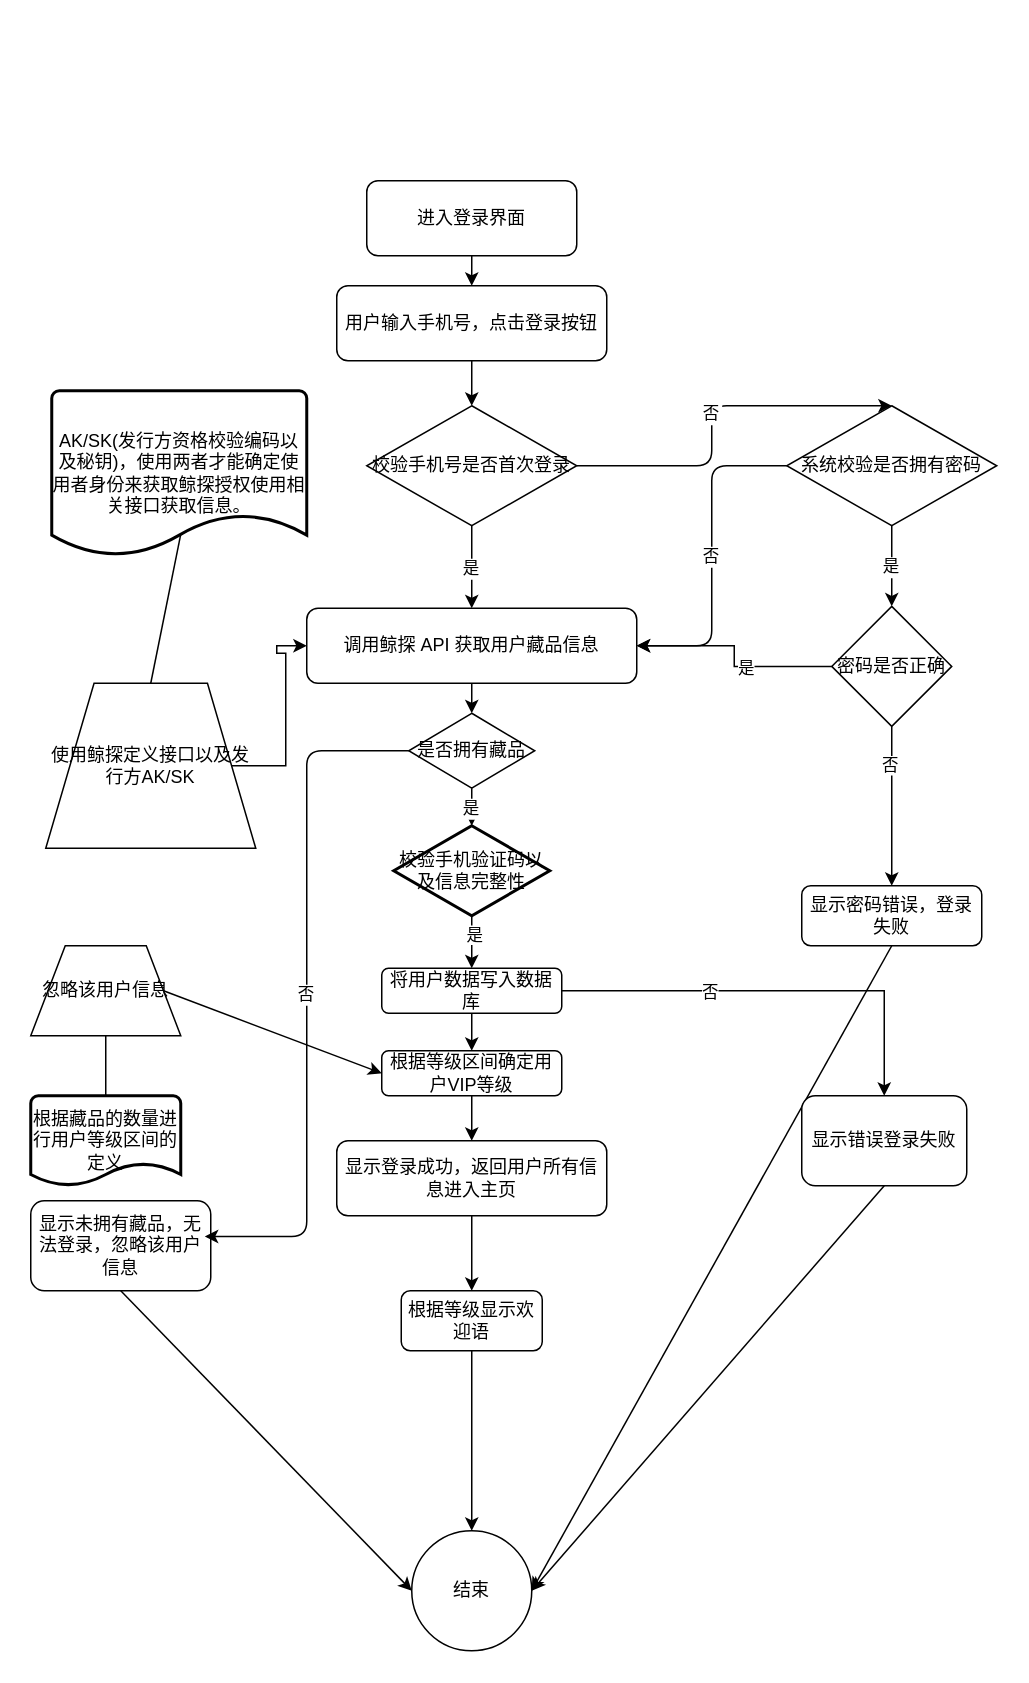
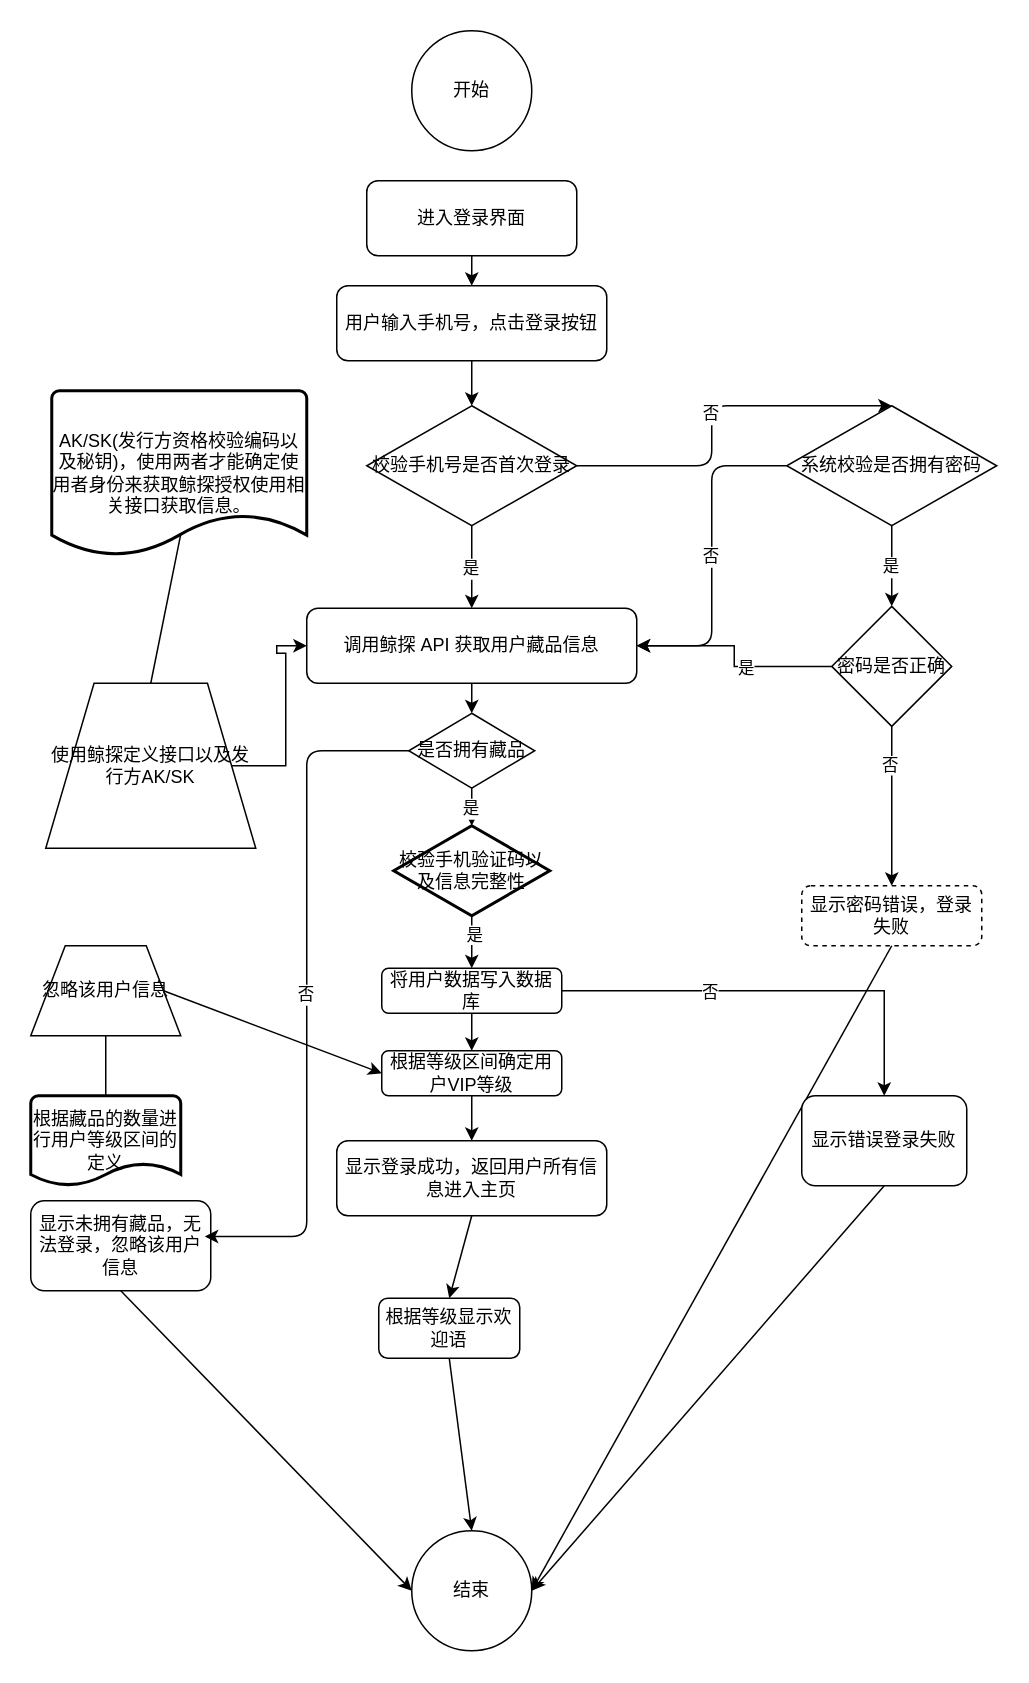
  <mxCell id="0" />
  <mxCell id="1" parent="0" />
+ <mxCell id="2" value="开始" style="ellipse;whiteSpace=wrap;html=1;" parent="1" vertex="1"><mxGeometry x="274" y="20" width="80" height="80" as="geometry" /></mxCell>
  <mxCell id="3" value="进入登录界面" style="rounded=1;whiteSpace=wrap;html=1;" parent="1" vertex="1"><mxGeometry x="244" y="120" width="140" height="50" as="geometry" /></mxCell>
  <mxCell id="4" value="用户输入手机号，点击登录按钮" style="rounded=1;whiteSpace=wrap;html=1;" parent="1" vertex="1"><mxGeometry x="224" y="190" width="180" height="50" as="geometry" /></mxCell>
  <mxCell id="5" value="校验手机号是否首次登录" style="rhombus;whiteSpace=wrap;html=1;" parent="1" vertex="1"><mxGeometry x="244" y="270" width="140" height="80" as="geometry" /></mxCell>
  <mxCell id="6" value="是" style="edgeStyle=elbowEdgeStyle;entryX=0.5;entryY=0;entryDx=0;entryDy=0;" parent="1" source="5" target="7" edge="1"><mxGeometry relative="1" as="geometry"><mxPoint x="314" y="390" as="targetPoint" /></mxGeometry></mxCell>
  <mxCell id="7" value="调用鲸探 API 获取用户藏品信息" style="rounded=1;whiteSpace=wrap;html=1;" parent="1" vertex="1"><mxGeometry x="204" y="405" width="220" height="50" as="geometry" /></mxCell>
  <mxCell id="8" value="显示登录成功，返回用户所有信息进入主页" style="rounded=1;whiteSpace=wrap;html=1;" parent="1" vertex="1"><mxGeometry x="224" y="760" width="180" height="50" as="geometry" /></mxCell>
  <mxCell id="9" value="否" style="edgeStyle=elbowEdgeStyle;entryX=0.5;entryY=0;entryDx=0;entryDy=0;exitX=1;exitY=0.5;exitDx=0;exitDy=0;" parent="1" source="5" target="10" edge="1"><mxGeometry relative="1" as="geometry"><Array as="points"><mxPoint x="474" y="270" /></Array></mxGeometry></mxCell>
  <mxCell id="10" value="系统校验是否拥有密码" style="rhombus;whiteSpace=wrap;html=1;" parent="1" vertex="1"><mxGeometry x="524" y="270" width="140" height="80" as="geometry" /></mxCell>
  <mxCell id="11" value="是" style="edgeStyle=elbowEdgeStyle;entryX=0.5;entryY=0;entryDx=0;entryDy=0;" parent="1" source="10" target="21" edge="1"><mxGeometry relative="1" as="geometry"><mxPoint x="584" y="440" as="targetPoint" /></mxGeometry></mxCell>
  <mxCell id="12" value="结束" style="ellipse;whiteSpace=wrap;html=1;" parent="1" vertex="1"><mxGeometry x="274" y="1020" width="80" height="80" as="geometry" /></mxCell>
  <mxCell id="13" value="否" style="edgeStyle=elbowEdgeStyle;entryX=1;entryY=0.5;entryDx=0;entryDy=0;" parent="1" source="10" target="7" edge="1"><mxGeometry relative="1" as="geometry"><mxPoint x="440" y="490" as="targetPoint" /></mxGeometry></mxCell>
  <mxCell id="14" parent="1" source="3" target="4" edge="1"><mxGeometry relative="1" as="geometry" /></mxCell>
  <mxCell id="15" parent="1" source="4" target="5" edge="1"><mxGeometry relative="1" as="geometry" /></mxCell>
  <mxCell id="16" style="exitX=0.5;exitY=1;exitDx=0;exitDy=0;entryX=0.5;entryY=0;entryDx=0;entryDy=0;" parent="1" source="36" target="12" edge="1"><mxGeometry relative="1" as="geometry"><mxPoint x="314" y="950" as="targetPoint" /></mxGeometry></mxCell>
  <mxCell id="17" style="edgeStyle=orthogonalEdgeStyle;rounded=0;orthogonalLoop=1;jettySize=auto;html=1;exitX=0;exitY=0.5;exitDx=0;exitDy=0;entryX=1;entryY=0.5;entryDx=0;entryDy=0;" parent="1" source="21" target="7" edge="1"><mxGeometry relative="1" as="geometry"><mxPoint x="460" y="495" as="targetPoint" /></mxGeometry></mxCell>
  <mxCell id="18" value="是" style="edgeLabel;html=1;align=center;verticalAlign=middle;resizable=0;points=[];" parent="17" vertex="1" connectable="0"><mxGeometry x="-0.191" y="1" relative="1" as="geometry"><mxPoint as="offset" /></mxGeometry></mxCell>
  <mxCell id="19" value="" style="edgeStyle=orthogonalEdgeStyle;rounded=0;orthogonalLoop=1;jettySize=auto;html=1;" parent="1" source="21" target="22" edge="1"><mxGeometry relative="1" as="geometry" /></mxCell>
  <mxCell id="20" value="否" style="edgeLabel;html=1;align=center;verticalAlign=middle;resizable=0;points=[];" parent="19" vertex="1" connectable="0"><mxGeometry x="-0.519" y="-2" relative="1" as="geometry"><mxPoint as="offset" /></mxGeometry></mxCell>
  <mxCell id="21" value="密码是否正确" style="rhombus;whiteSpace=wrap;html=1;" parent="1" vertex="1"><mxGeometry x="554" y="403.75" width="80" height="80" as="geometry" /></mxCell>
- <mxCell id="22" value="显示密码错误，登录失败" style="rounded=1;whiteSpace=wrap;html=1;" parent="1" vertex="1"><mxGeometry x="534" y="590" width="120" height="40" as="geometry" /></mxCell>
+ <mxCell id="22" value="显示密码错误，登录失败" style="rounded=1;whiteSpace=wrap;html=1;dashed=1;" parent="1" vertex="1"><mxGeometry x="534" y="590" width="120" height="40" as="geometry" /></mxCell>
  <mxCell id="23" style="exitX=0.5;exitY=1;exitDx=0;exitDy=0;entryX=1;entryY=0.5;entryDx=0;entryDy=0;" parent="1" source="22" target="12" edge="1"><mxGeometry relative="1" as="geometry"><mxPoint x="824" y="590" as="sourcePoint" /><mxPoint x="1054" y="650" as="targetPoint" /></mxGeometry></mxCell>
  <mxCell id="24" value="" style="edgeStyle=orthogonalEdgeStyle;rounded=0;orthogonalLoop=1;jettySize=auto;html=1;" parent="1" source="25" target="7" edge="1"><mxGeometry relative="1" as="geometry" /></mxCell>
  <mxCell id="25" value="使用鲸探定义接口以及发行方AK/SK" style="verticalLabelPosition=middle;verticalAlign=middle;html=1;shape=trapezoid;perimeter=trapezoidPerimeter;whiteSpace=wrap;size=0.23;arcSize=10;flipV=1;labelPosition=center;align=center;direction=west;" parent="1" vertex="1"><mxGeometry x="30" y="455" width="140" height="110" as="geometry" /></mxCell>
  <mxCell id="26" value="AK/SK(发行方资格校验编码以及秘钥)，使用两者才能确定使用者身份来获取鲸探授权使用相关接口获取信息。" style="strokeWidth=2;html=1;shape=mxgraph.flowchart.document2;whiteSpace=wrap;size=0.25;" parent="1" vertex="1"><mxGeometry x="34" y="260" width="170" height="110" as="geometry" /></mxCell>
  <mxCell id="27" value="" style="endArrow=none;html=1;rounded=0;exitX=0.5;exitY=1;exitDx=0;exitDy=0;entryX=0.506;entryY=0.869;entryDx=0;entryDy=0;entryPerimeter=0;" parent="1" source="25" target="26" edge="1"><mxGeometry width="50" height="50" relative="1" as="geometry"><mxPoint x="70" y="410" as="sourcePoint" /><mxPoint x="120" y="360" as="targetPoint" /></mxGeometry></mxCell>
  <mxCell id="28" style="edgeStyle=orthogonalEdgeStyle;rounded=0;orthogonalLoop=1;jettySize=auto;html=1;exitX=0.5;exitY=1;exitDx=0;exitDy=0;entryX=0.5;entryY=0;entryDx=0;entryDy=0;" edge="1" parent="1" source="29" target="8"><mxGeometry relative="1" as="geometry"><mxPoint x="314" y="720" as="targetPoint" /></mxGeometry></mxCell>
  <mxCell id="29" value="根据等级区间确定用户VIP等级" style="rounded=1;whiteSpace=wrap;html=1;" vertex="1" parent="1"><mxGeometry x="254" y="700" width="120" height="30" as="geometry" /></mxCell>
  <mxCell id="30" value="忽略该用户信息" style="verticalLabelPosition=middle;verticalAlign=middle;html=1;shape=trapezoid;perimeter=trapezoidPerimeter;whiteSpace=wrap;size=0.23;arcSize=10;flipV=1;labelPosition=center;align=center;direction=west;" vertex="1" parent="1"><mxGeometry x="20" y="630" width="100" height="60" as="geometry" /></mxCell>
  <mxCell id="31" value="" style="endArrow=classic;html=1;rounded=0;exitX=0;exitY=0.5;exitDx=0;exitDy=0;entryX=0;entryY=0.5;entryDx=0;entryDy=0;" edge="1" parent="1" source="30" target="29"><mxGeometry width="50" height="50" relative="1" as="geometry"><mxPoint x="40" y="710" as="sourcePoint" /><mxPoint x="90" y="660" as="targetPoint" /></mxGeometry></mxCell>
  <mxCell id="32" value="是否拥有藏品" style="rhombus;whiteSpace=wrap;html=1;" vertex="1" parent="1"><mxGeometry x="272" y="475" width="84" height="50" as="geometry" /></mxCell>
  <mxCell id="33" value="显示未拥有藏品，无法登录，忽略该用户信息" style="rounded=1;whiteSpace=wrap;html=1;" vertex="1" parent="1"><mxGeometry x="20" y="800" width="120" height="60" as="geometry" /></mxCell>
  <mxCell id="34" value="否" style="edgeStyle=elbowEdgeStyle;entryX=0.967;entryY=0.397;entryDx=0;entryDy=0;exitX=0;exitY=0.5;exitDx=0;exitDy=0;entryPerimeter=0;" edge="1" parent="1" source="32" target="33"><mxGeometry relative="1" as="geometry"><mxPoint x="254" y="570" as="sourcePoint" /><mxPoint x="154" y="755" as="targetPoint" /></mxGeometry></mxCell>
  <mxCell id="35" style="exitX=0.5;exitY=1;exitDx=0;exitDy=0;entryX=0;entryY=0.5;entryDx=0;entryDy=0;" edge="1" parent="1" source="33" target="12"><mxGeometry relative="1" as="geometry"><mxPoint x="70" y="920" as="sourcePoint" /><mxPoint x="80" y="1080" as="targetPoint" /></mxGeometry></mxCell>
- <mxCell id="36" value="根据等级显示欢迎语" style="rounded=1;whiteSpace=wrap;html=1;" vertex="1" parent="1"><mxGeometry x="267" y="860" width="94" height="40" as="geometry" /></mxCell>
+ <mxCell id="36" value="根据等级显示欢迎语" style="rounded=1;whiteSpace=wrap;html=1;" vertex="1" parent="1"><mxGeometry x="252" y="865" width="94" height="40" as="geometry" /></mxCell>
  <mxCell id="37" value="" style="endArrow=classic;html=1;rounded=0;exitX=0.5;exitY=1;exitDx=0;exitDy=0;entryX=0.5;entryY=0;entryDx=0;entryDy=0;" edge="1" parent="1" source="8" target="36"><mxGeometry width="50" height="50" relative="1" as="geometry"><mxPoint x="300" y="860" as="sourcePoint" /><mxPoint x="350" y="810" as="targetPoint" /></mxGeometry></mxCell>
  <mxCell id="38" value="根据藏品的数量进行用户等级区间的定义" style="strokeWidth=2;html=1;shape=mxgraph.flowchart.document2;whiteSpace=wrap;size=0.25;" vertex="1" parent="1"><mxGeometry x="20" y="730" width="100" height="60" as="geometry" /></mxCell>
  <mxCell id="39" value="" style="endArrow=none;html=1;rounded=0;entryX=0.5;entryY=0;entryDx=0;entryDy=0;entryPerimeter=0;exitX=0.5;exitY=0;exitDx=0;exitDy=0;" edge="1" parent="1" source="30" target="38"><mxGeometry width="50" height="50" relative="1" as="geometry"><mxPoint x="70" y="700" as="sourcePoint" /><mxPoint x="80" y="760" as="targetPoint" /></mxGeometry></mxCell>
  <mxCell id="40" style="edgeStyle=orthogonalEdgeStyle;rounded=0;orthogonalLoop=1;jettySize=auto;html=1;exitX=0.5;exitY=1;exitDx=0;exitDy=0;entryX=0.5;entryY=0;entryDx=0;entryDy=0;" edge="1" parent="1" source="43" target="29"><mxGeometry relative="1" as="geometry" /></mxCell>
  <mxCell id="41" style="edgeStyle=orthogonalEdgeStyle;rounded=0;orthogonalLoop=1;jettySize=auto;html=1;exitX=1;exitY=0.5;exitDx=0;exitDy=0;" edge="1" parent="1" source="43" target="49"><mxGeometry relative="1" as="geometry" /></mxCell>
  <mxCell id="42" value="否" style="edgeLabel;html=1;align=center;verticalAlign=middle;resizable=0;points=[];" vertex="1" connectable="0" parent="41"><mxGeometry x="-0.314" relative="1" as="geometry"><mxPoint as="offset" /></mxGeometry></mxCell>
  <mxCell id="43" value="将用户数据写入数据库" style="rounded=1;whiteSpace=wrap;html=1;" vertex="1" parent="1"><mxGeometry x="254" y="645" width="120" height="30" as="geometry" /></mxCell>
  <mxCell id="44" value="" style="endArrow=classic;html=1;rounded=0;entryX=0.5;entryY=0;entryDx=0;entryDy=0;exitX=0.5;exitY=1;exitDx=0;exitDy=0;" edge="1" parent="1" source="7" target="32"><mxGeometry width="50" height="50" relative="1" as="geometry"><mxPoint x="320" y="510" as="sourcePoint" /><mxPoint x="370" y="460" as="targetPoint" /></mxGeometry></mxCell>
  <mxCell id="45" value="是" style="edgeStyle=elbowEdgeStyle;elbow=vertical;exitX=0.5;exitY=1;exitDx=0;exitDy=0;" edge="1" parent="1" source="32" target="48"><mxGeometry relative="1" as="geometry"><mxPoint x="310" y="530" as="sourcePoint" /><mxPoint x="444" y="550" as="targetPoint" /><Array as="points" /></mxGeometry></mxCell>
  <mxCell id="46" style="edgeStyle=orthogonalEdgeStyle;rounded=0;orthogonalLoop=1;jettySize=auto;html=1;exitX=0.5;exitY=1;exitDx=0;exitDy=0;exitPerimeter=0;" edge="1" parent="1" source="48" target="43"><mxGeometry relative="1" as="geometry" /></mxCell>
  <mxCell id="47" value="是" style="edgeLabel;html=1;align=center;verticalAlign=middle;resizable=0;points=[];" vertex="1" connectable="0" parent="46"><mxGeometry x="-0.252" y="1" relative="1" as="geometry"><mxPoint y="-5" as="offset" /></mxGeometry></mxCell>
  <mxCell id="48" value="校验手机验证码以及信息完整性" style="strokeWidth=2;html=1;shape=mxgraph.flowchart.decision;whiteSpace=wrap;" vertex="1" parent="1"><mxGeometry x="262" y="550" width="104" height="60" as="geometry" /></mxCell>
  <mxCell id="49" value="显示错误登录失败" style="rounded=1;whiteSpace=wrap;html=1;" vertex="1" parent="1"><mxGeometry x="534" y="730" width="110" height="60" as="geometry" /></mxCell>
  <mxCell id="50" value="" style="endArrow=classic;html=1;rounded=0;exitX=0.5;exitY=1;exitDx=0;exitDy=0;entryX=1;entryY=0.5;entryDx=0;entryDy=0;" edge="1" parent="1" source="49" target="12"><mxGeometry width="50" height="50" relative="1" as="geometry"><mxPoint x="480" y="940" as="sourcePoint" /><mxPoint x="640" y="900" as="targetPoint" /></mxGeometry></mxCell>
